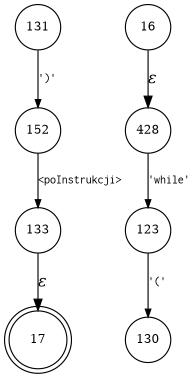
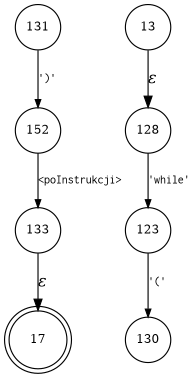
  digraph {
    rankdir=TB
    node [fixedsize=true fontsize=11 shape=circle peripheries=1]
    edge [fontname=Courier arrowhead=normal arrowsize=.7 fontsize=11]
    n1 [label=17 shape=doublecircle width=.6 peripheries=""]
-   n2 [label=16 width=.55]
-   n3 [label=428 width=.55]
+   n2 [label=13 width=.55]
+   n3 [label=128 width=.55]
    n4 [label=123 width=.55]
    n5 [label=130 width=.55]
    n6 [label=131 width=.55]
    n7 [label=152 width=.55]
    n8 [label=133 width=.55]
    n2 -> n3 [fontname="Times-Italic" label="&epsilon;" arrowhead="" arrowsize="" fontsize=""]
    n3 -> n4 [label="'while'"]
    n4 -> n5 [label="'('"]
    n6 -> n7 [label="')'"]
    n7 -> n8 [label="<poInstrukcji>"]
    n8 -> n1 [fontname="Times-Italic" label="&epsilon;" arrowhead="" arrowsize="" fontsize=""]
  }
